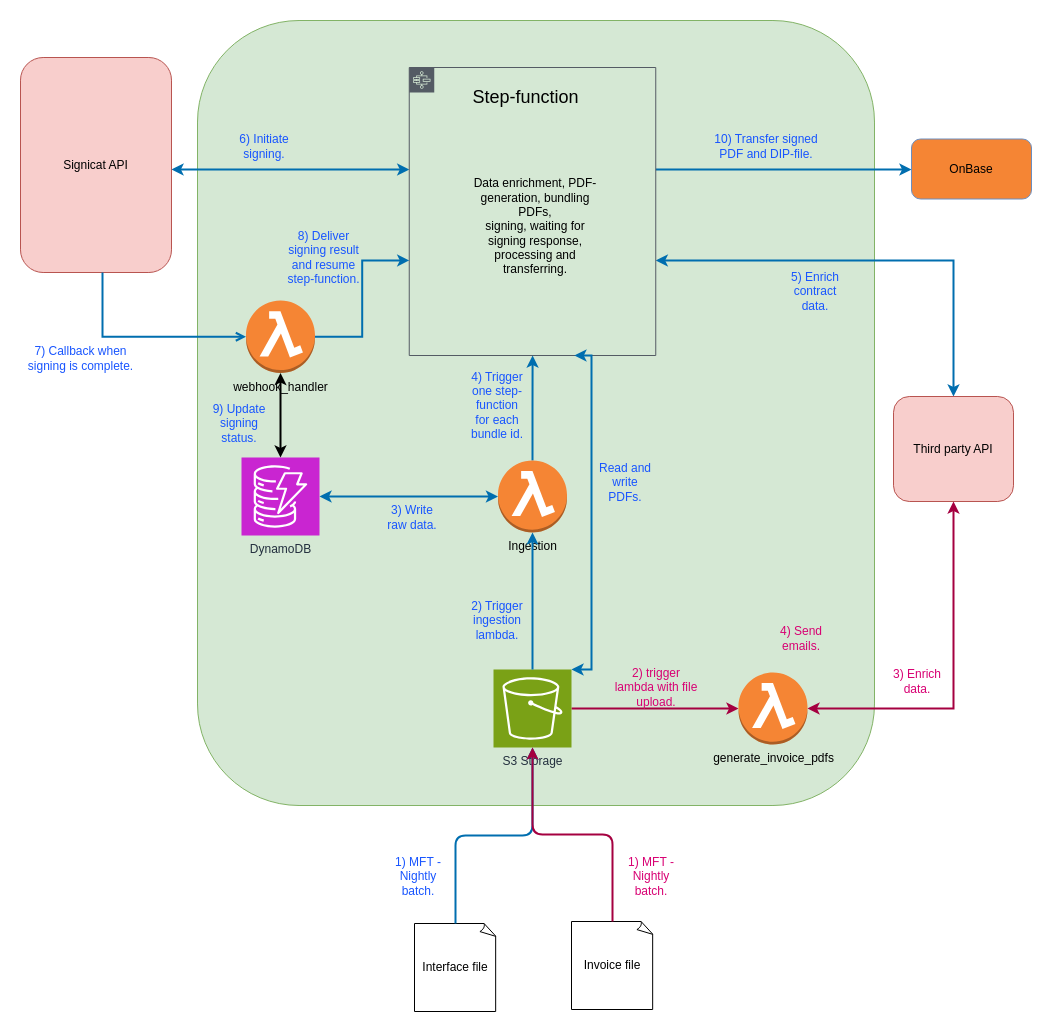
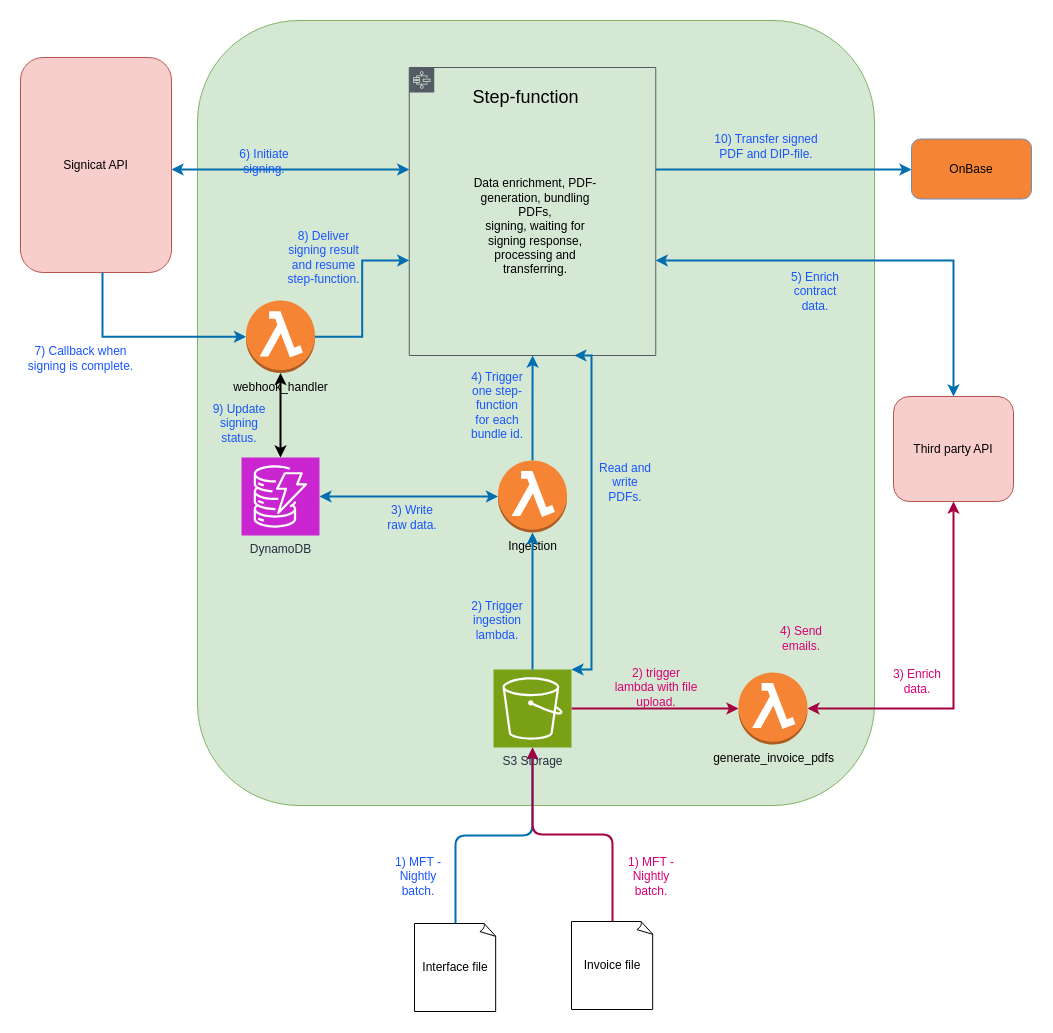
  <mxCell id="0" />
  <mxCell id="1" parent="0" />
  <mxCell id="2" value="" style="rounded=1;whiteSpace=wrap;html=1;fillColor=#d5e8d4;strokeColor=#82b366;" parent="1" vertex="1"><mxGeometry x="197" y="20" width="677" height="785" as="geometry" /></mxCell>
  <mxCell id="3" style="edgeStyle=orthogonalEdgeStyle;rounded=0;orthogonalLoop=1;jettySize=auto;html=1;strokeWidth=2;fontColor=#FF1087;fillColor=#d80073;strokeColor=#A50040;" parent="1" source="4" target="27" edge="1"><mxGeometry relative="1" as="geometry" /></mxCell>
  <mxCell id="4" value="&lt;div&gt;S3 Storage&lt;/div&gt;" style="sketch=0;points=[[0,0,0],[0.25,0,0],[0.5,0,0],[0.75,0,0],[1,0,0],[0,1,0],[0.25,1,0],[0.5,1,0],[0.75,1,0],[1,1,0],[0,0.25,0],[0,0.5,0],[0,0.75,0],[1,0.25,0],[1,0.5,0],[1,0.75,0]];outlineConnect=0;fontColor=#232F3E;fillColor=#7AA116;strokeColor=#ffffff;dashed=0;verticalLabelPosition=bottom;verticalAlign=top;align=center;html=1;fontSize=12;fontStyle=0;aspect=fixed;shape=mxgraph.aws4.resourceIcon;resIcon=mxgraph.aws4.s3;" parent="1" vertex="1"><mxGeometry x="493" y="669" width="78" height="78" as="geometry" /></mxCell>
  <mxCell id="5" value="DynamoDB" style="sketch=0;points=[[0,0,0],[0.25,0,0],[0.5,0,0],[0.75,0,0],[1,0,0],[0,1,0],[0.25,1,0],[0.5,1,0],[0.75,1,0],[1,1,0],[0,0.25,0],[0,0.5,0],[0,0.75,0],[1,0.25,0],[1,0.5,0],[1,0.75,0]];outlineConnect=0;fontColor=#232F3E;fillColor=#C925D1;strokeColor=#ffffff;dashed=0;verticalLabelPosition=bottom;verticalAlign=top;align=center;html=1;fontSize=12;fontStyle=0;aspect=fixed;shape=mxgraph.aws4.resourceIcon;resIcon=mxgraph.aws4.dynamodb;" parent="1" vertex="1"><mxGeometry x="241" y="457" width="78" height="78" as="geometry" /></mxCell>
  <mxCell id="6" style="edgeStyle=orthogonalEdgeStyle;rounded=0;orthogonalLoop=1;jettySize=auto;html=1;startArrow=classic;startFill=1;strokeWidth=2;fillColor=#1ba1e2;strokeColor=#006EAF;" parent="1" source="9" target="20" edge="1"><mxGeometry relative="1" as="geometry"><Array as="points"><mxPoint x="349" y="169" /><mxPoint x="349" y="169" /></Array></mxGeometry></mxCell>
  <mxCell id="7" style="edgeStyle=orthogonalEdgeStyle;rounded=0;orthogonalLoop=1;jettySize=auto;html=1;strokeWidth=2;fillColor=#1ba1e2;strokeColor=#006EAF;" parent="1" source="9" target="32" edge="1"><mxGeometry relative="1" as="geometry"><Array as="points"><mxPoint x="729" y="169" /><mxPoint x="729" y="169" /></Array></mxGeometry></mxCell>
  <mxCell id="8" style="edgeStyle=orthogonalEdgeStyle;rounded=0;orthogonalLoop=1;jettySize=auto;html=1;exitX=1;exitY=0.67;exitDx=0;exitDy=0;exitPerimeter=0;startArrow=classic;startFill=1;strokeWidth=2;fillColor=#1ba1e2;strokeColor=#006EAF;" edge="1" parent="1" source="9" target="18"><mxGeometry relative="1" as="geometry" /></mxCell>
  <mxCell id="9" value="" style="sketch=0;outlineConnect=0;gradientColor=none;html=1;whiteSpace=wrap;fontSize=12;fontStyle=0;shape=mxgraph.aws4.group;grIcon=mxgraph.aws4.group_aws_step_functions_workflow;strokeColor=#545B64;fillColor=none;verticalAlign=top;align=left;spacingLeft=30;fontColor=#545B64;dashed=0;points=[[0,0.33,0,0,0],[0,0.67,0,0,0],[0.33,1,0,0,0],[0.67,1,0,0,0],[1,0.33,0,0,0],[1,0.5,0,0,0],[1,0.67,0,0,0]];" parent="1" vertex="1"><mxGeometry x="408.75" y="67" width="246.5" height="288" as="geometry" /></mxCell>
  <mxCell id="10" style="edgeStyle=orthogonalEdgeStyle;rounded=0;orthogonalLoop=1;jettySize=auto;html=1;strokeWidth=2;fillColor=#1ba1e2;strokeColor=#006EAF;" parent="1" source="11" target="9" edge="1"><mxGeometry relative="1" as="geometry" /></mxCell>
  <mxCell id="11" value="Ingestion" style="outlineConnect=0;dashed=0;verticalLabelPosition=bottom;verticalAlign=top;align=center;html=1;shape=mxgraph.aws3.lambda_function;fillColor=#F58534;gradientColor=none;" parent="1" vertex="1"><mxGeometry x="497.5" y="460" width="69" height="72" as="geometry" /></mxCell>
  <mxCell id="12" value="webhook_handler&lt;div&gt;&lt;br&gt;&lt;/div&gt;" style="outlineConnect=0;dashed=0;verticalLabelPosition=bottom;verticalAlign=top;align=center;html=1;shape=mxgraph.aws3.lambda_function;fillColor=#F58534;gradientColor=none;" parent="1" vertex="1"><mxGeometry x="245.5" y="300" width="69" height="72.5" as="geometry" /></mxCell>
  <mxCell id="13" value="Interface file" style="whiteSpace=wrap;html=1;shape=mxgraph.basic.document" parent="1" vertex="1"><mxGeometry x="414" y="923" width="82" height="88" as="geometry" /></mxCell>
  <mxCell id="14" style="edgeStyle=orthogonalEdgeStyle;rounded=1;orthogonalLoop=1;jettySize=auto;html=1;entryX=0.5;entryY=1;entryDx=0;entryDy=0;entryPerimeter=0;curved=0;fillColor=#1ba1e2;strokeColor=#006EAF;strokeWidth=2;" parent="1" source="13" target="4" edge="1"><mxGeometry relative="1" as="geometry" /></mxCell>
  <mxCell id="15" value="1) MFT - Nightly batch." style="text;html=1;align=center;verticalAlign=middle;whiteSpace=wrap;rounded=0;fontColor=#1855FF;" parent="1" vertex="1"><mxGeometry x="388" y="861" width="60" height="30" as="geometry" /></mxCell>
  <mxCell id="16" style="edgeStyle=orthogonalEdgeStyle;rounded=0;orthogonalLoop=1;jettySize=auto;html=1;exitX=0.5;exitY=0;exitDx=0;exitDy=0;exitPerimeter=0;entryX=0.5;entryY=1;entryDx=0;entryDy=0;entryPerimeter=0;startArrow=none;startFill=0;strokeWidth=2;fillColor=#1ba1e2;strokeColor=#006EAF;" parent="1" source="4" target="11" edge="1"><mxGeometry relative="1" as="geometry" /></mxCell>
  <mxCell id="17" value="2) Trigger ingestion lambda." style="text;html=1;align=center;verticalAlign=middle;whiteSpace=wrap;rounded=0;fontColor=#1855FF;" parent="1" vertex="1"><mxGeometry x="467" y="605" width="60" height="30" as="geometry" /></mxCell>
  <mxCell id="18" value="Third party API" style="rounded=1;whiteSpace=wrap;html=1;fillColor=#f8cecc;strokeColor=#b85450;" parent="1" vertex="1"><mxGeometry x="893" y="396" width="120" height="105" as="geometry" /></mxCell>
  <mxCell id="19" value="5) Enrich contract data." style="text;html=1;align=center;verticalAlign=middle;whiteSpace=wrap;rounded=0;fontColor=#1855FF;" parent="1" vertex="1"><mxGeometry x="785" y="276" width="60" height="30" as="geometry" /></mxCell>
  <mxCell id="20" value="Signicat API" style="rounded=1;whiteSpace=wrap;html=1;fillColor=#f8cecc;strokeColor=#b85450;" parent="1" vertex="1"><mxGeometry x="20" y="57" width="151" height="215" as="geometry" /></mxCell>
  <mxCell id="21" style="edgeStyle=orthogonalEdgeStyle;rounded=0;orthogonalLoop=1;jettySize=auto;html=1;entryX=1;entryY=0.5;entryDx=0;entryDy=0;entryPerimeter=0;startArrow=classic;startFill=1;strokeWidth=2;fillColor=#1ba1e2;strokeColor=#006EAF;" parent="1" source="11" target="5" edge="1"><mxGeometry relative="1" as="geometry" /></mxCell>
  <mxCell id="22" style="edgeStyle=orthogonalEdgeStyle;rounded=0;orthogonalLoop=1;jettySize=auto;html=1;entryX=0.5;entryY=0;entryDx=0;entryDy=0;entryPerimeter=0;startArrow=classic;startFill=1;strokeWidth=2;" parent="1" source="12" target="5" edge="1"><mxGeometry relative="1" as="geometry" /></mxCell>
  <mxCell id="23" value="9) Update signing status." style="text;html=1;align=center;verticalAlign=middle;whiteSpace=wrap;rounded=0;fontColor=#1855FF;" parent="1" vertex="1"><mxGeometry x="200" y="399" width="78" height="48" as="geometry" /></mxCell>
  <mxCell id="24" value="Invoice file" style="whiteSpace=wrap;html=1;shape=mxgraph.basic.document" parent="1" vertex="1"><mxGeometry x="571" y="921" width="82" height="88" as="geometry" /></mxCell>
  <mxCell id="25" style="edgeStyle=orthogonalEdgeStyle;rounded=1;orthogonalLoop=1;jettySize=auto;html=1;entryX=0.5;entryY=1;entryDx=0;entryDy=0;entryPerimeter=0;curved=0;strokeWidth=2;fillColor=#d80073;strokeColor=#A50040;" parent="1" source="24" target="4" edge="1"><mxGeometry relative="1" as="geometry" /></mxCell>
  <mxCell id="26" style="edgeStyle=orthogonalEdgeStyle;rounded=0;orthogonalLoop=1;jettySize=auto;html=1;entryX=0.5;entryY=1;entryDx=0;entryDy=0;startArrow=classic;startFill=1;strokeWidth=2;fontColor=#FF1087;fillColor=#d80073;strokeColor=#A50040;" parent="1" source="27" target="18" edge="1"><mxGeometry relative="1" as="geometry" /></mxCell>
  <mxCell id="27" value="generate_invoice_pdfs" style="outlineConnect=0;dashed=0;verticalLabelPosition=bottom;verticalAlign=top;align=center;html=1;shape=mxgraph.aws3.lambda_function;fillColor=#F58534;gradientColor=none;" parent="1" vertex="1"><mxGeometry x="738" y="672" width="69" height="72" as="geometry" /></mxCell>
  <mxCell id="28" value="1) MFT - Nightly batch." style="text;html=1;align=center;verticalAlign=middle;whiteSpace=wrap;rounded=0;fontColor=#D80073;" parent="1" vertex="1"><mxGeometry x="621" y="861" width="60" height="30" as="geometry" /></mxCell>
  <mxCell id="29" value="Data enrichment, PDF-generation, bundling PDFs,&lt;div&gt;signing, waiting for signing response, processing and transferring.&lt;/div&gt;" style="text;html=1;align=center;verticalAlign=middle;whiteSpace=wrap;rounded=0;" parent="1" vertex="1"><mxGeometry x="472" y="109" width="125.5" height="233" as="geometry" /></mxCell>
- <mxCell id="30" style="edgeStyle=orthogonalEdgeStyle;rounded=0;orthogonalLoop=1;jettySize=auto;html=1;entryX=0;entryY=0.5;entryDx=0;entryDy=0;entryPerimeter=0;strokeWidth=2;fillColor=#1ba1e2;strokeColor=#006EAF;endArrow=open;" parent="1" source="20" target="12" edge="1"><mxGeometry relative="1" as="geometry"><Array as="points"><mxPoint x="102" y="336" /></Array></mxGeometry></mxCell>
+ <mxCell id="30" style="edgeStyle=orthogonalEdgeStyle;rounded=0;orthogonalLoop=1;jettySize=auto;html=1;entryX=0;entryY=0.5;entryDx=0;entryDy=0;entryPerimeter=0;strokeWidth=2;fillColor=#1ba1e2;strokeColor=#006EAF;" parent="1" source="20" target="12" edge="1"><mxGeometry relative="1" as="geometry"><Array as="points"><mxPoint x="102" y="336" /></Array></mxGeometry></mxCell>
  <mxCell id="31" style="edgeStyle=orthogonalEdgeStyle;rounded=0;orthogonalLoop=1;jettySize=auto;html=1;entryX=0;entryY=0.67;entryDx=0;entryDy=0;entryPerimeter=0;strokeWidth=2;fillColor=#1ba1e2;strokeColor=#006EAF;" parent="1" source="12" target="9" edge="1"><mxGeometry relative="1" as="geometry" /></mxCell>
  <mxCell id="32" value="OnBase" style="rounded=1;whiteSpace=wrap;html=1;fillColor=#f58534;strokeColor=#6c8ebf;" parent="1" vertex="1"><mxGeometry x="911" y="138.5" width="120" height="60" as="geometry" /></mxCell>
  <mxCell id="33" value="&lt;font style=&quot;font-size: 18px;&quot;&gt;Step-function&lt;/font&gt;" style="text;html=1;align=center;verticalAlign=middle;whiteSpace=wrap;rounded=0;" parent="1" vertex="1"><mxGeometry x="467" y="82" width="117" height="30" as="geometry" /></mxCell>
- <mxCell id="34" value="6) Initiate signing." style="text;html=1;align=center;verticalAlign=middle;whiteSpace=wrap;rounded=0;fontColor=#1855FF;" parent="1" vertex="1"><mxGeometry x="224" y="131" width="80" height="30" as="geometry" /></mxCell>
+ <mxCell id="34" value="6) Initiate signing." style="text;html=1;align=center;verticalAlign=middle;whiteSpace=wrap;rounded=0;fontColor=#1855FF;" parent="1" vertex="1"><mxGeometry x="224" y="146" width="80" height="30" as="geometry" /></mxCell>
  <mxCell id="35" value="7) Callback when signing is complete." style="text;html=1;align=center;verticalAlign=middle;whiteSpace=wrap;rounded=0;fontColor=#1855FF;" parent="1" vertex="1"><mxGeometry x="24" y="342.5" width="113" height="30" as="geometry" /></mxCell>
  <mxCell id="36" value="8) Deliver signing result and resume step-function." style="text;html=1;align=center;verticalAlign=middle;whiteSpace=wrap;rounded=0;fontColor=#1855FF;" parent="1" vertex="1"><mxGeometry x="286" y="242" width="75" height="30" as="geometry" /></mxCell>
  <mxCell id="37" value="3) Write raw data." style="text;html=1;align=center;verticalAlign=middle;whiteSpace=wrap;rounded=0;fontColor=#1855FF;" parent="1" vertex="1"><mxGeometry x="382" y="502" width="60" height="30" as="geometry" /></mxCell>
  <mxCell id="38" value="2) trigger lambda with file upload." style="text;html=1;align=center;verticalAlign=middle;whiteSpace=wrap;rounded=0;fontColor=#D80073;" parent="1" vertex="1"><mxGeometry x="613" y="672" width="86" height="30" as="geometry" /></mxCell>
  <mxCell id="39" value="3) Enrich data." style="text;html=1;align=center;verticalAlign=middle;whiteSpace=wrap;rounded=0;fontColor=#D80073;" parent="1" vertex="1"><mxGeometry x="887" y="666" width="60" height="30" as="geometry" /></mxCell>
  <mxCell id="40" value="4) Send emails." style="text;html=1;align=center;verticalAlign=middle;whiteSpace=wrap;rounded=0;fontColor=#D80073;" parent="1" vertex="1"><mxGeometry x="771" y="623" width="60" height="30" as="geometry" /></mxCell>
  <mxCell id="41" value="10) Transfer signed PDF and DIP-file." style="text;html=1;align=center;verticalAlign=middle;whiteSpace=wrap;rounded=0;fontColor=#1855FF;" parent="1" vertex="1"><mxGeometry x="706" y="131" width="120" height="30" as="geometry" /></mxCell>
  <mxCell id="42" value="4) Trigger one step-function for each bundle id." style="text;html=1;align=center;verticalAlign=middle;whiteSpace=wrap;rounded=0;fontColor=#1855FF;" vertex="1" parent="1"><mxGeometry x="467" y="390" width="60" height="30" as="geometry" /></mxCell>
  <mxCell id="43" style="edgeStyle=orthogonalEdgeStyle;rounded=0;orthogonalLoop=1;jettySize=auto;html=1;exitX=0.67;exitY=1;exitDx=0;exitDy=0;exitPerimeter=0;entryX=1;entryY=0;entryDx=0;entryDy=0;entryPerimeter=0;strokeWidth=2;fillColor=#1ba1e2;strokeColor=#006EAF;startArrow=classic;startFill=1;" edge="1" parent="1" source="9" target="4"><mxGeometry relative="1" as="geometry"><Array as="points"><mxPoint x="591" y="355" /><mxPoint x="591" y="669" /></Array></mxGeometry></mxCell>
  <mxCell id="44" value="Read and write PDFs." style="text;html=1;align=center;verticalAlign=middle;whiteSpace=wrap;rounded=0;fontColor=#1855FF;" vertex="1" parent="1"><mxGeometry x="595.25" y="467" width="60" height="30" as="geometry" /></mxCell>
